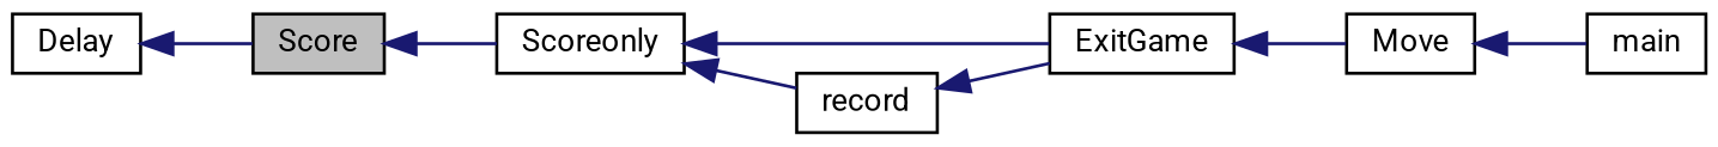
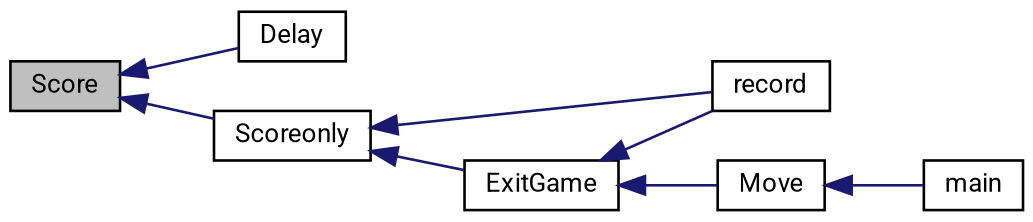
  digraph {
    fontname=Roboto
    rankdir=LR
    node [color=black fillcolor=white fontname=Roboto fontsize=10 shape=record style=filled]
    edge [color=midnightblue dir=back fontname=Roboto fontsize=10 labelfontname=Helvetica labelfontsize=10 style=solid]
    n1 [fillcolor=grey75 fontcolor=black height=0.2 label=Score width=0.4]
    n2 [height=0.2 label=Delay width=0.4]
    n3 [height=0.2 label=Scoreonly width=0.4]
    n4 [height=0.2 label=ExitGame width=0.4]
    n5 [height=0.2 label=record width=0.4]
    n6 [height=0.2 label=Move width=0.4]
    n7 [height=0.2 label=main width=0.4]
-   n2 -> n1
+   n1 -> n2
    n1 -> n3
    n3 -> n4
    n3 -> n5
    n4 -> n6
-   n5 -> n4
+   n4 -> n5
    n6 -> n7
  }
